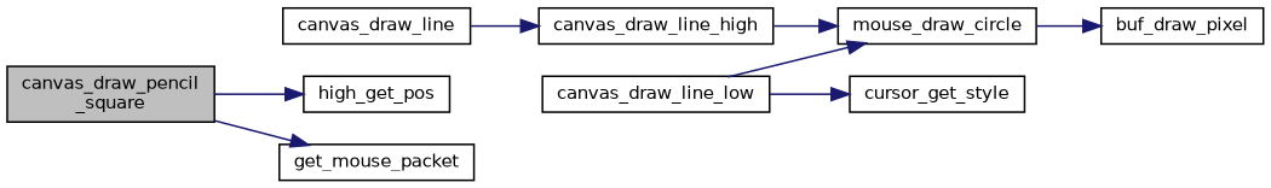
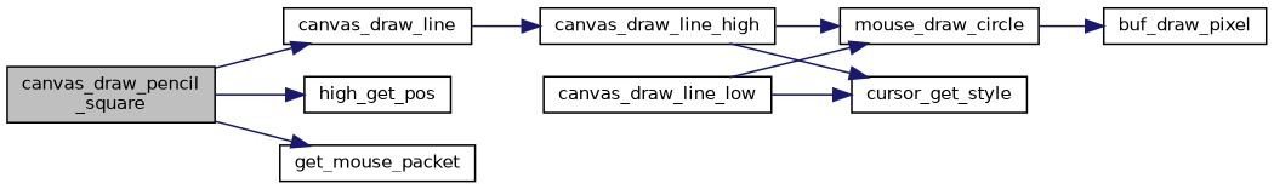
  digraph {
    rankdir=LR
    node [color=black fillcolor=white fontname=Helvetica fontsize=10 shape=record style=filled]
    edge [color=midnightblue fontname=Helvetica fontsize=10 labelfontname=Helvetica labelfontsize=10 style=solid]
    n1 [fillcolor=grey75 fontcolor=black height=0.2 label="canvas_draw_pencil\l_square" width=0.4]
    n2 [height=0.2 label=canvas_draw_line width=0.4]
    n3 [height=0.2 label=high_get_pos width=0.4]
    n4 [height=0.2 label=get_mouse_packet width=0.4]
    n5 [height=0.2 label=canvas_draw_line_high width=0.4]
    n6 [height=0.2 label=mouse_draw_circle width=0.4]
    n7 [height=0.2 label=cursor_get_style width=0.4]
    n8 [height=0.2 label=canvas_draw_line_low width=0.4]
    n9 [height=0.2 label=buf_draw_pixel width=0.4]
+   n1 -> n2
    n1 -> n3
    n1 -> n4
    n2 -> n5
    n5 -> n6
+   n5 -> n7
    n6 -> n9
    n8 -> n6
    n8 -> n7
  }
